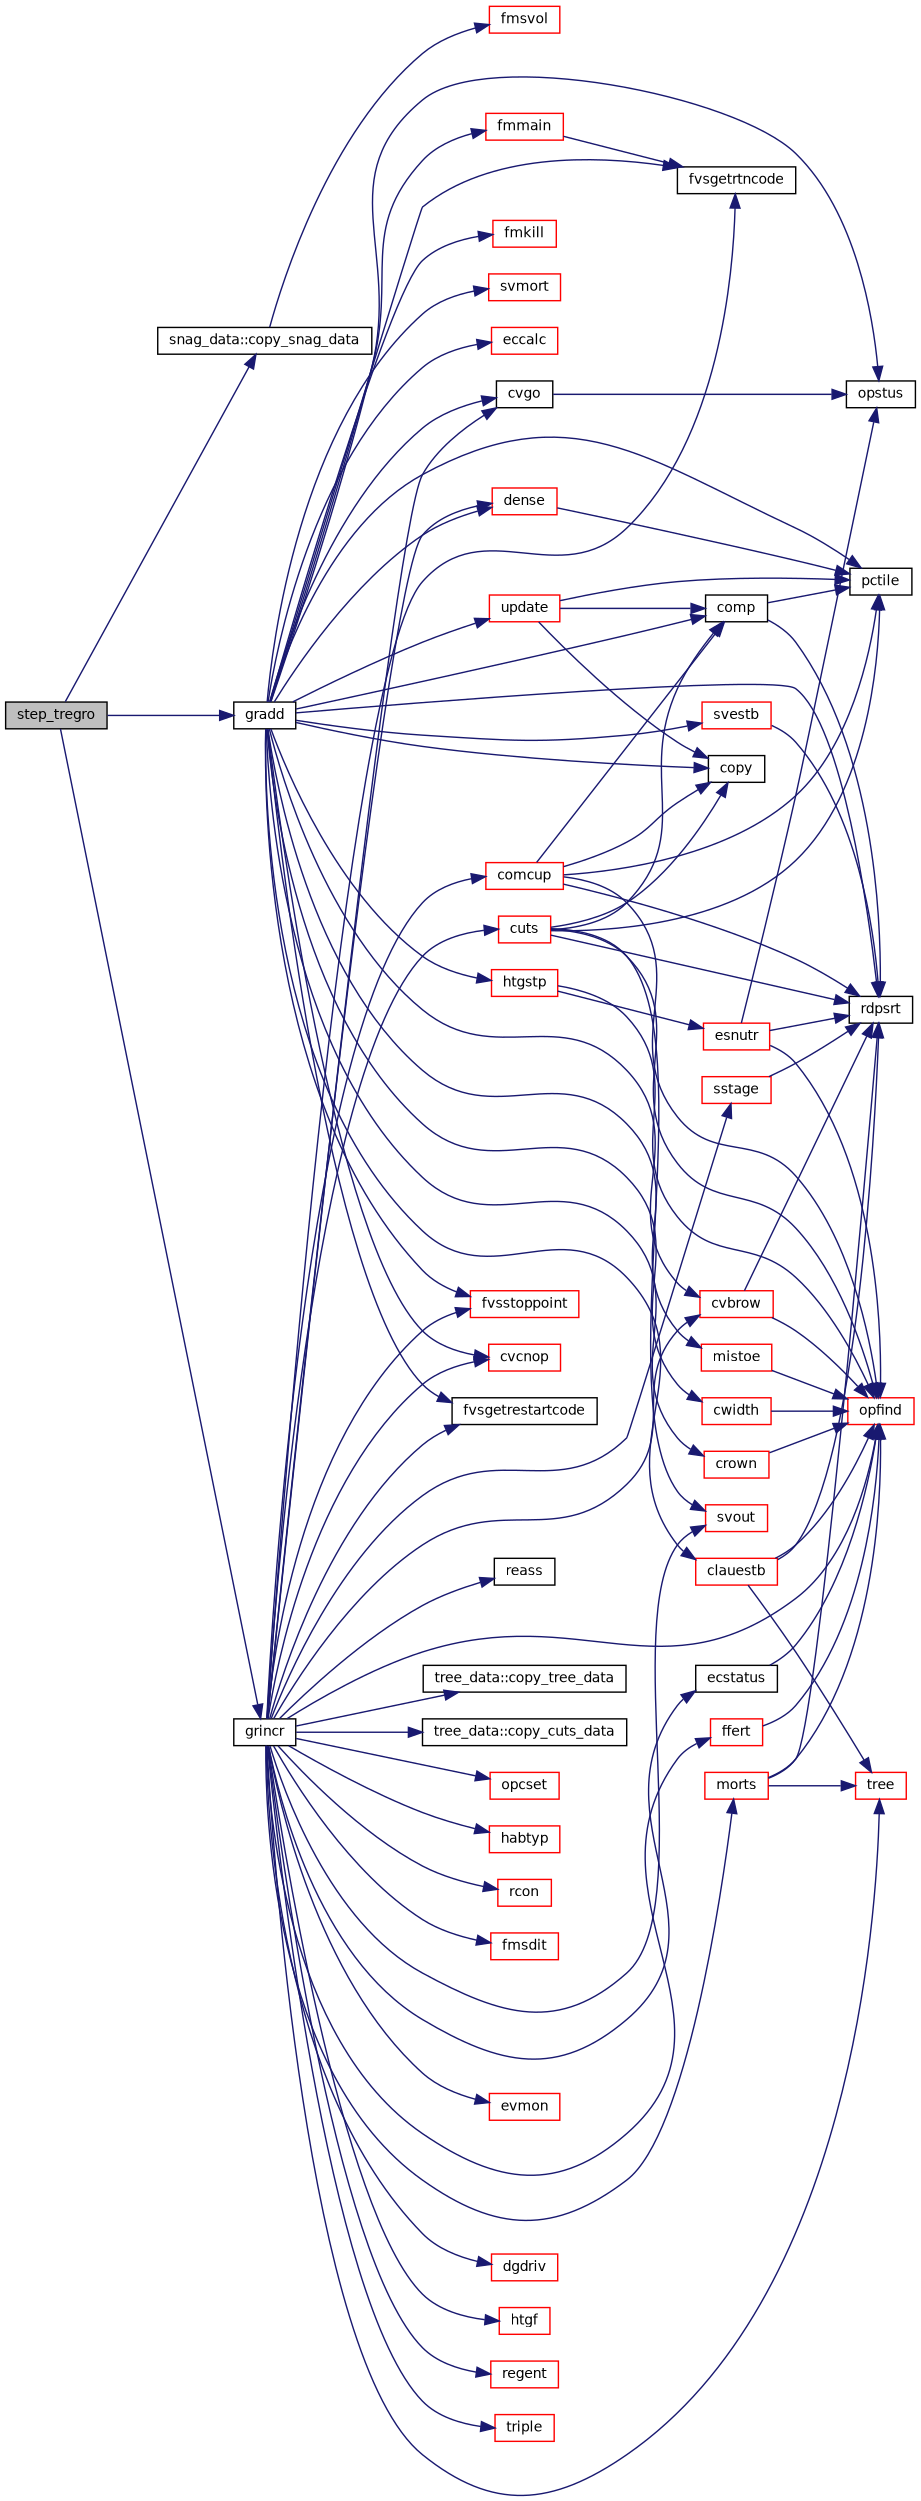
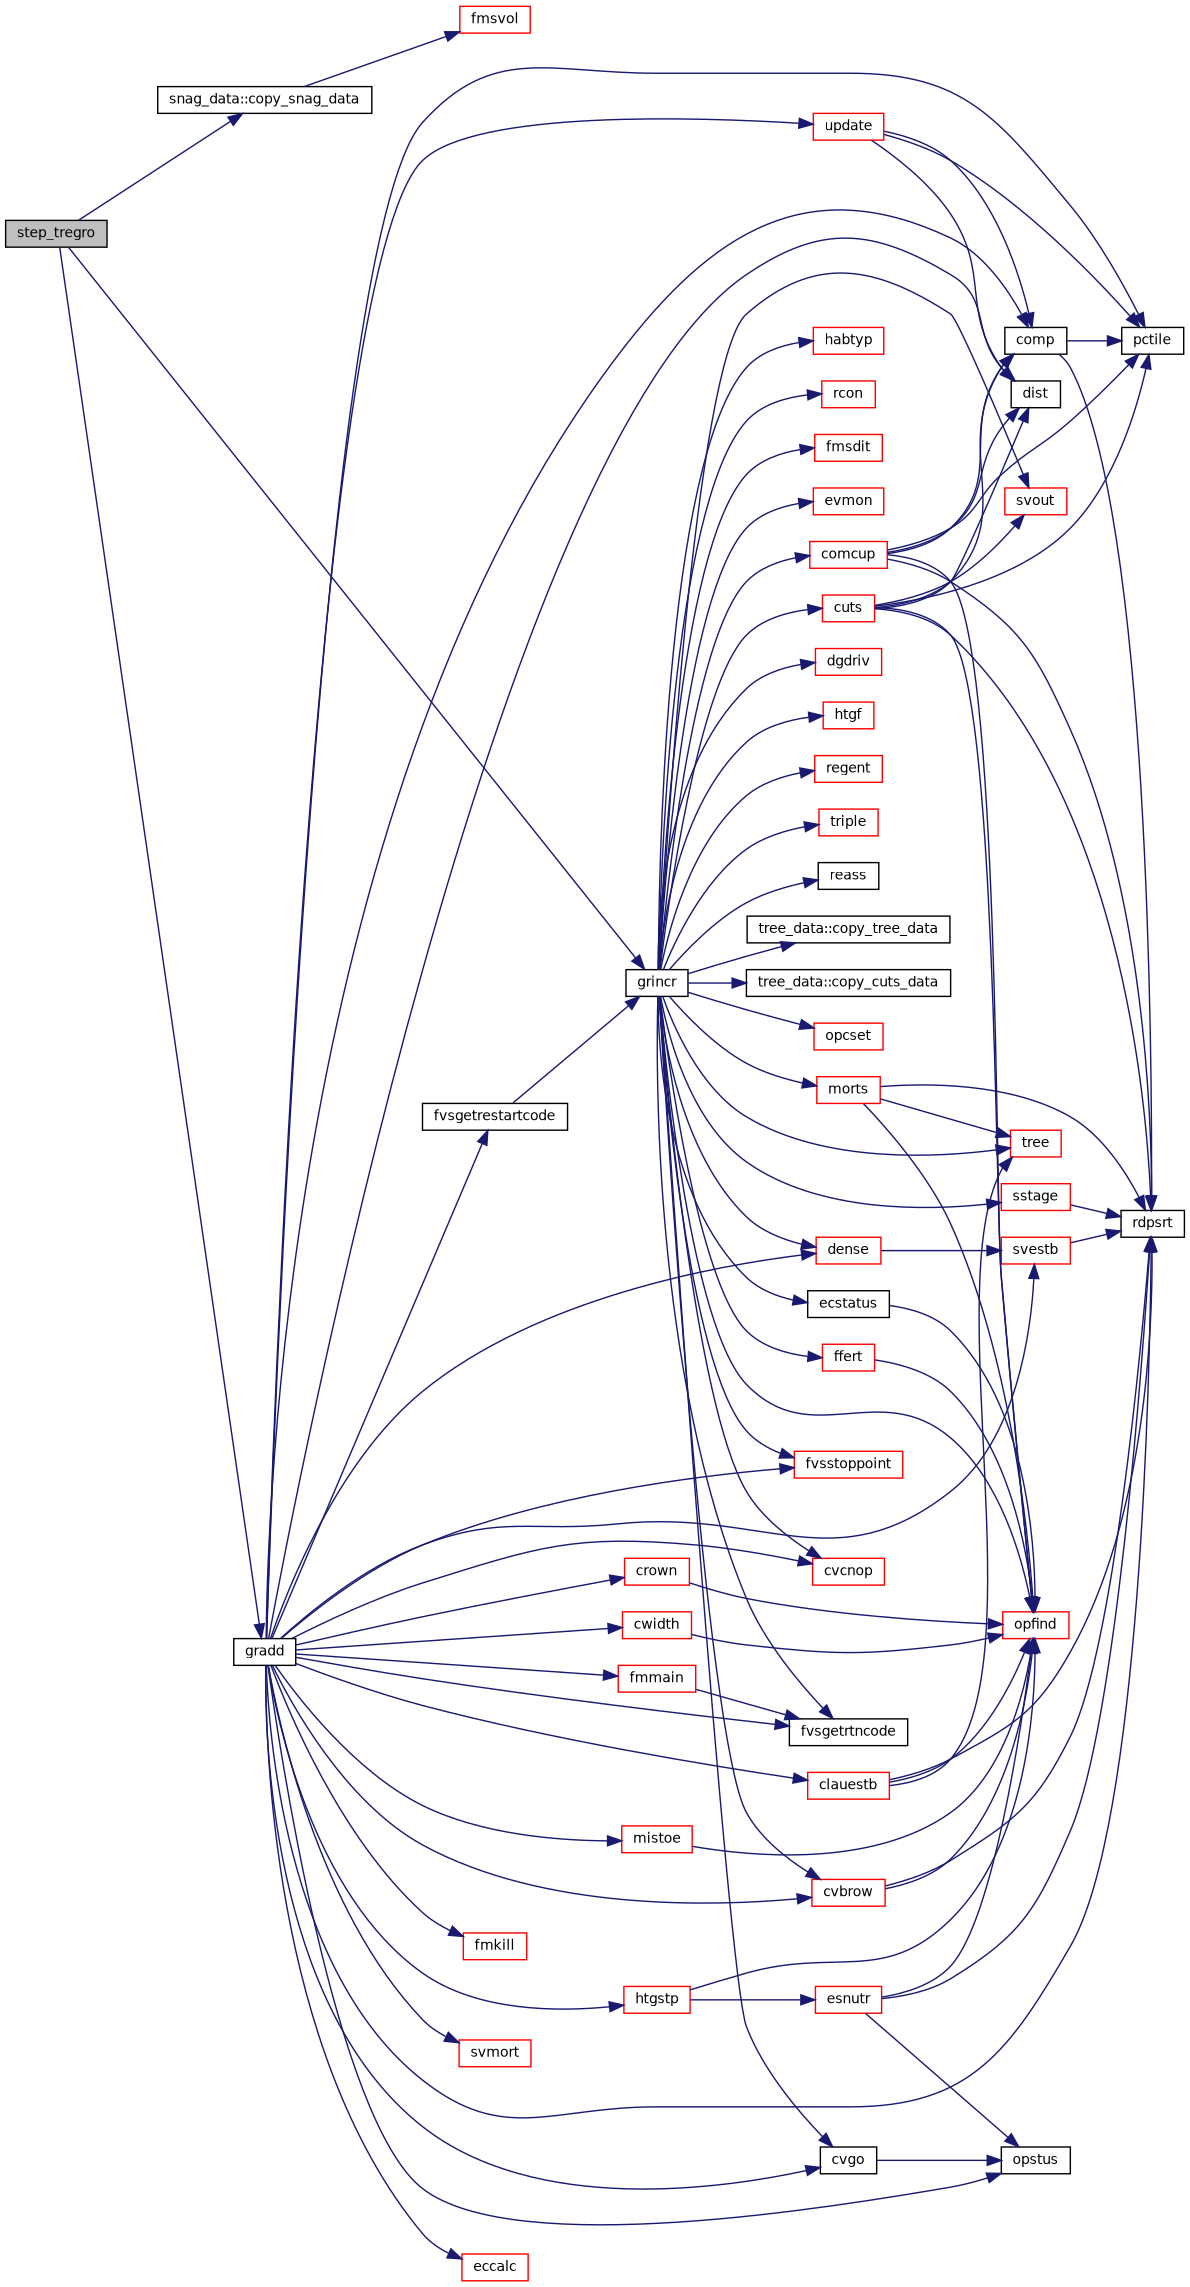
  digraph {
    rankdir=LR
    node [color=red fillcolor=white fontname=Helvetica fontsize=10 shape=record style=filled]
    edge [color=midnightblue fontname=Helvetica fontsize=10 labelfontname=Helvetica labelfontsize=10 style=solid]
    n1 [color=black fillcolor=grey75 fontcolor=black height=0.2 label=step_tregro width=0.4]
    n2 [color=black height=0.2 label="snag_data::copy_snag_data" width=0.4]
    n3 [color=black height=0.2 label=grincr width=0.4]
    n4 [color=black height=0.2 label=gradd width=0.4]
    n5 [height=0.2 label=fmsvol width=0.4]
    n6 [color=black height=0.2 label="tree_data::copy_tree_data" width=0.4]
    n7 [color=black height=0.2 label="tree_data::copy_cuts_data" width=0.4]
    n8 [height=0.2 label=opcset width=0.4]
    n9 [color=black height=0.2 label=fvsgetrestartcode width=0.4]
    n10 [height=0.2 label=opfind width=0.4]
    n11 [height=0.2 label=habtyp width=0.4]
    n12 [height=0.2 label=rcon width=0.4]
    n13 [height=0.2 label=fmsdit width=0.4]
    n14 [height=0.2 label=tree width=0.4]
    n15 [height=0.2 label=sstage width=0.4]
    n16 [height=0.2 label=fvsstoppoint width=0.4]
    n17 [color=black height=0.2 label=fvsgetrtncode width=0.4]
    n18 [height=0.2 label=evmon width=0.4]
    n19 [color=black height=0.2 label=ecstatus width=0.4]
    n20 [height=0.2 label=svout width=0.4]
    n21 [height=0.2 label=cuts width=0.4]
    n22 [color=black height=0.2 label=cvgo width=0.4]
    n23 [height=0.2 label=dense width=0.4]
    n24 [height=0.2 label=cvbrow width=0.4]
    n25 [height=0.2 label=cvcnop width=0.4]
    n26 [height=0.2 label=comcup width=0.4]
    n27 [height=0.2 label=dgdriv width=0.4]
    n28 [height=0.2 label=htgf width=0.4]
    n29 [height=0.2 label=regent width=0.4]
    n30 [height=0.2 label=morts width=0.4]
    n31 [height=0.2 label=triple width=0.4]
    n32 [color=black height=0.2 label=reass width=0.4]
    n33 [height=0.2 label=ffert width=0.4]
    n34 [color=black height=0.2 label=rdpsrt width=0.4]
    n35 [color=black height=0.2 label=comp width=0.4]
    n36 [color=black height=0.2 label=pctile width=0.4]
-   n37 [color=black height=0.2 label=copy width=0.4]
+   n37 [color=black height=0.2 label=dist width=0.4]
    n38 [color=black height=0.2 label=opstus width=0.4]
    n39 [height=0.2 label=mistoe width=0.4]
    n40 [height=0.2 label=fmmain width=0.4]
    n41 [height=0.2 label=fmkill width=0.4]
    n42 [height=0.2 label=htgstp width=0.4]
    n43 [height=0.2 label=svmort width=0.4]
    n44 [height=0.2 label=update width=0.4]
    n45 [height=0.2 label=clauestb width=0.4]
    n46 [height=0.2 label=svestb width=0.4]
    n47 [height=0.2 label=eccalc width=0.4]
    n48 [height=0.2 label=crown width=0.4]
    n49 [height=0.2 label=cwidth width=0.4]
    n50 [height=0.2 label=esnutr width=0.4]
    n1 -> n2
    n1 -> n3
    n1 -> n4
    n2 -> n5
    n3 -> n6
    n3 -> n7
    n3 -> n8
-   n3 -> n9
+   n9 -> n3
    n3 -> n10
    n3 -> n11
    n3 -> n12
    n3 -> n13
    n3 -> n14
    n3 -> n15
    n3 -> n16
    n3 -> n17
    n3 -> n18
    n3 -> n19
    n3 -> n20
    n3 -> n21
    n3 -> n22
    n3 -> n23
    n3 -> n24
    n3 -> n25
    n3 -> n26
    n3 -> n27
    n3 -> n28
    n3 -> n29
    n3 -> n30
    n3 -> n31
    n3 -> n32
    n3 -> n33
    n4 -> n9
    n4 -> n16
    n4 -> n17
    n4 -> n22
    n4 -> n23
    n4 -> n24
    n4 -> n25
    n4 -> n34
    n4 -> n35
    n4 -> n36
    n4 -> n37
    n4 -> n38
    n4 -> n39
    n4 -> n40
    n4 -> n41
    n4 -> n42
    n4 -> n43
    n4 -> n44
    n4 -> n45
    n4 -> n46
    n4 -> n47
    n4 -> n48
    n4 -> n49
    n15 -> n34
    n19 -> n10
    n21 -> n10
    n21 -> n20
    n21 -> n34
    n21 -> n35
    n21 -> n36
    n21 -> n37
    n22 -> n38
-   n23 -> n36
+   n23 -> n46
    n24 -> n10
    n24 -> n34
    n26 -> n10
    n26 -> n34
    n26 -> n35
    n26 -> n36
    n26 -> n37
    n30 -> n10
    n30 -> n14
    n30 -> n34
    n33 -> n10
    n35 -> n34
    n35 -> n36
    n39 -> n10
    n40 -> n17
    n42 -> n10
    n42 -> n50
    n44 -> n35
    n44 -> n36
    n44 -> n37
    n45 -> n10
    n45 -> n14
    n45 -> n34
    n46 -> n34
    n48 -> n10
    n49 -> n10
    n50 -> n10
    n50 -> n34
    n50 -> n38
  }
